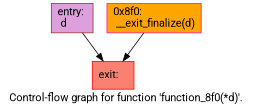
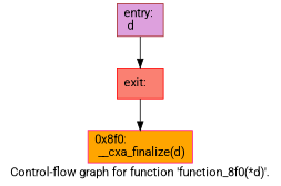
  digraph {
    fontname=Roboto
    label="Control-flow graph for function 'function_8f0(*d)'."
    node [fontname=Roboto shape=record style=filled]
    edge [fontname=Roboto]
    n1 [color=brown fillcolor=plum label="{entry:\l  d\l}"]
    n2 [color=red fillcolor=salmon label="{exit:\l}"]
-   n3 [color=deeppink fillcolor=orange label="{0x8f0:\l  __exit_finalize(d)\l}"]
+   n3 [color=deeppink fillcolor=orange label="{0x8f0:\l  __cxa_finalize(d)\l}"]
    n1 -> n2
-   n3 -> n2
+   n2 -> n3
  }
